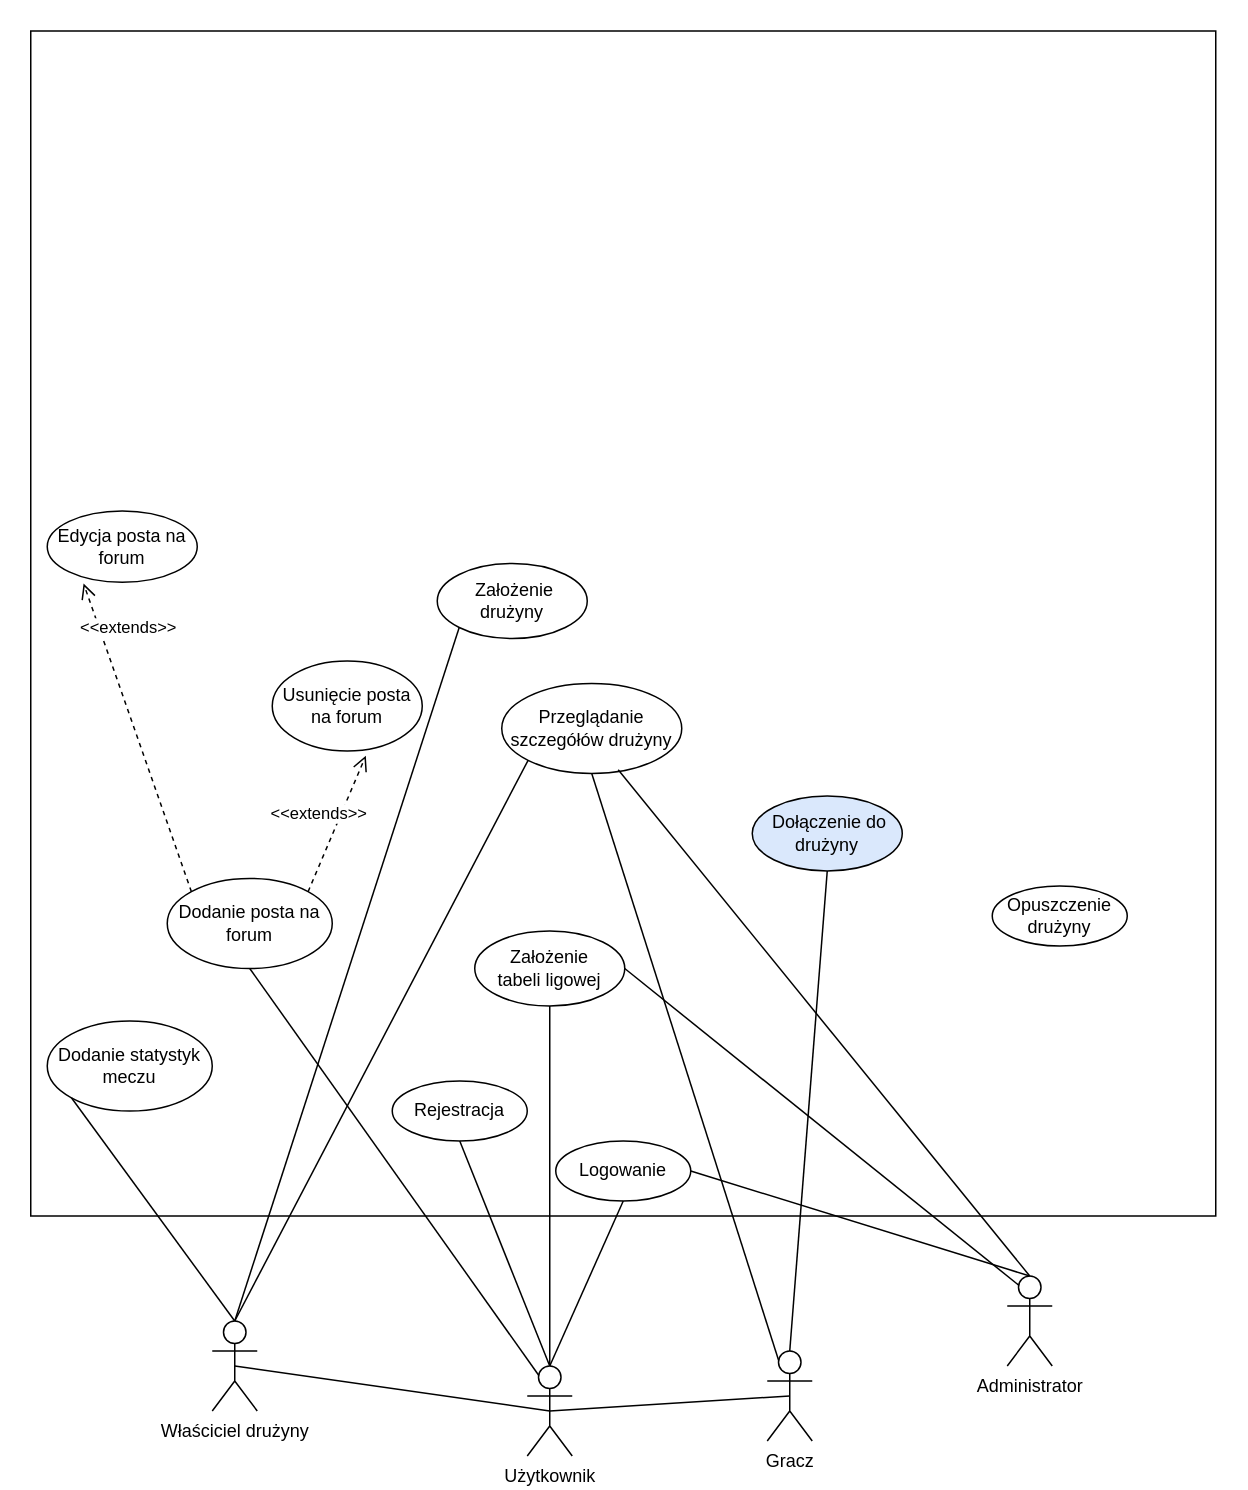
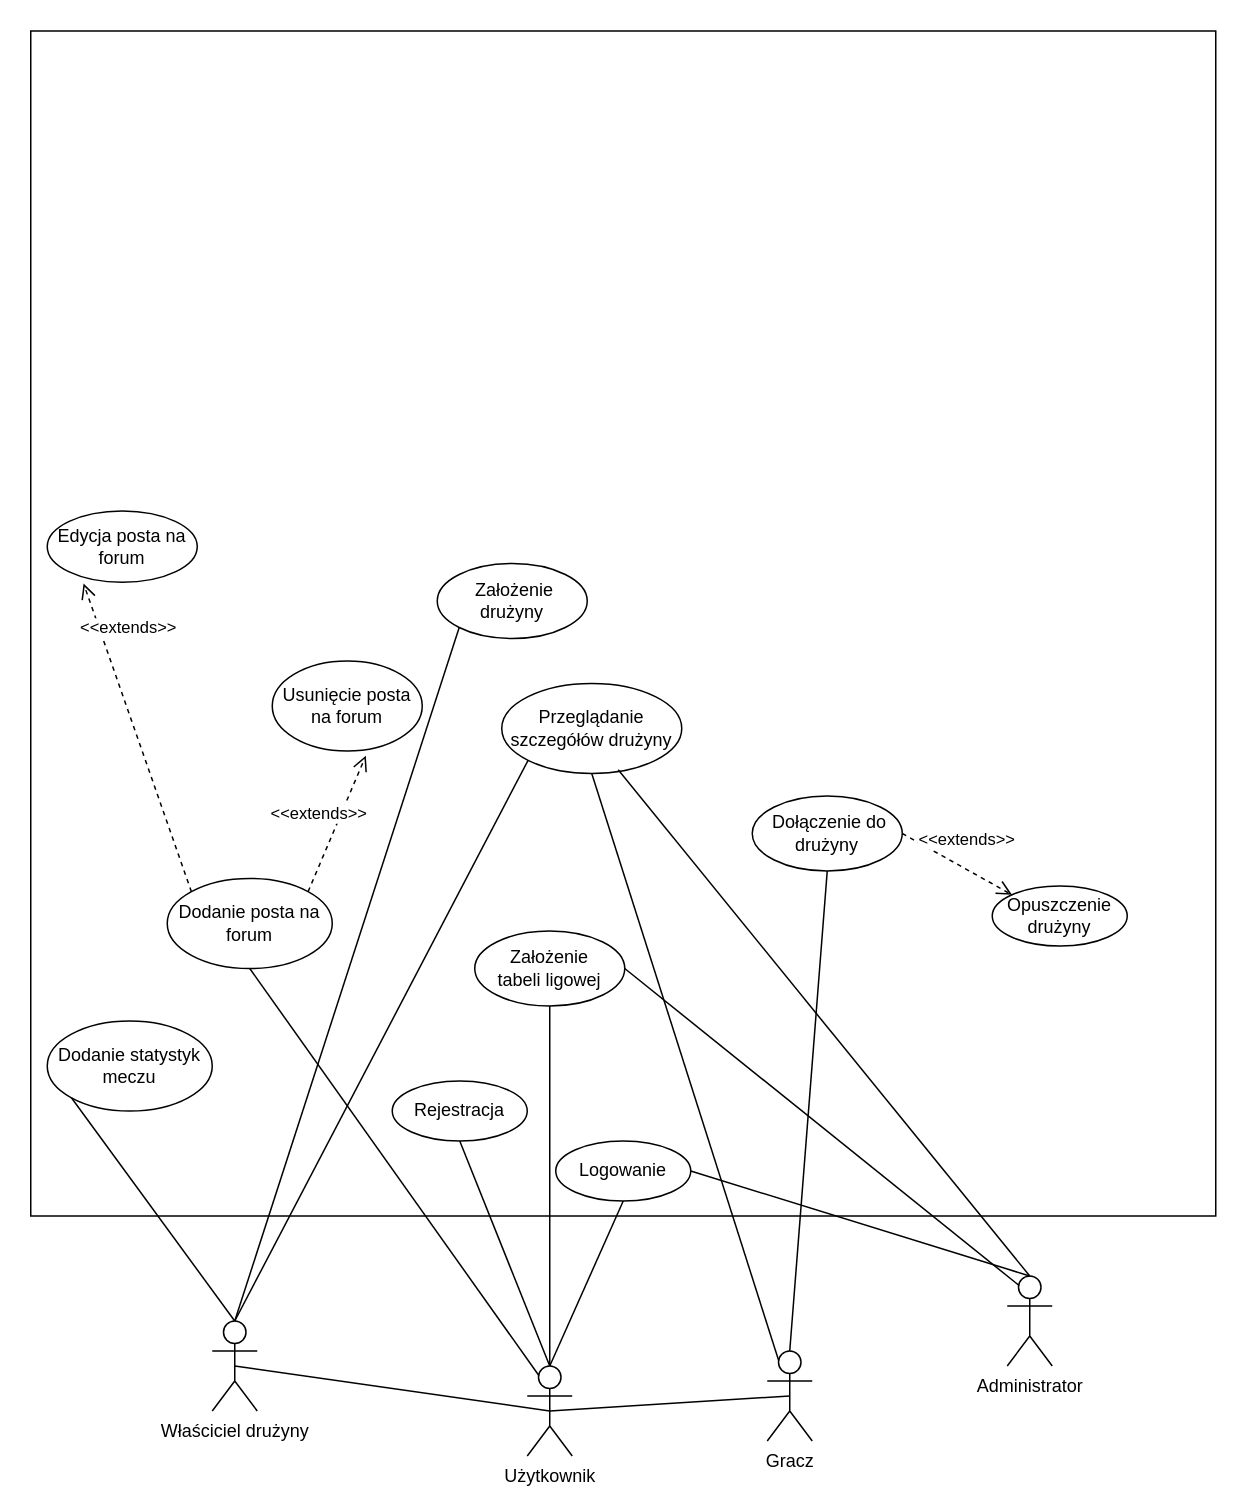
  <mxCell id="0" />
  <mxCell id="1" parent="0" />
  <mxCell id="2" value="Właściciel drużyny" style="shape=umlActor;verticalLabelPosition=bottom;verticalAlign=top;html=1;outlineConnect=0;" vertex="1" parent="1"><mxGeometry x="141" y="880" width="30" height="60" as="geometry" /></mxCell>
  <mxCell id="3" value="Użytkownik" style="shape=umlActor;verticalLabelPosition=bottom;verticalAlign=top;html=1;outlineConnect=0;" vertex="1" parent="1"><mxGeometry x="351" y="910" width="30" height="60" as="geometry" /></mxCell>
  <mxCell id="4" value="Administrator" style="shape=umlActor;verticalLabelPosition=bottom;verticalAlign=top;html=1;outlineConnect=0;" vertex="1" parent="1"><mxGeometry x="671" y="850" width="30" height="60" as="geometry" /></mxCell>
  <mxCell id="5" value="Gracz" style="shape=umlActor;verticalLabelPosition=bottom;verticalAlign=top;html=1;outlineConnect=0;" vertex="1" parent="1"><mxGeometry x="511" y="900" width="30" height="60" as="geometry" /></mxCell>
  <mxCell id="6" value="" style="whiteSpace=wrap;html=1;aspect=fixed;fillColor=none;" vertex="1" parent="1"><mxGeometry x="20" y="20" width="790" height="790" as="geometry" /></mxCell>
  <mxCell id="7" value="" style="endArrow=none;html=1;rounded=0;exitX=0.5;exitY=0.5;exitDx=0;exitDy=0;exitPerimeter=0;entryX=0.5;entryY=0.5;entryDx=0;entryDy=0;entryPerimeter=0;" edge="1" parent="1" source="3" target="5"><mxGeometry width="50" height="50" relative="1" as="geometry"><mxPoint x="291" y="640" as="sourcePoint" /><mxPoint x="391" y="630" as="targetPoint" /></mxGeometry></mxCell>
  <mxCell id="8" value="" style="endArrow=none;html=1;rounded=0;entryX=0.5;entryY=0.5;entryDx=0;entryDy=0;entryPerimeter=0;exitX=0.5;exitY=0.5;exitDx=0;exitDy=0;exitPerimeter=0;" edge="1" parent="1" source="3" target="2"><mxGeometry width="50" height="50" relative="1" as="geometry"><mxPoint x="371" y="650" as="sourcePoint" /><mxPoint x="41" y="600" as="targetPoint" /></mxGeometry></mxCell>
  <mxCell id="9" value="&amp;nbsp;Założenie drużyny" style="ellipse;whiteSpace=wrap;html=1;" vertex="1" parent="1"><mxGeometry x="291" y="375" width="100" height="50" as="geometry" /></mxCell>
- <mxCell id="10" value="&amp;nbsp;Dołączenie do drużyny" style="ellipse;whiteSpace=wrap;html=1;fillColor=#dae8fc;" vertex="1" parent="1"><mxGeometry x="501" y="530" width="100" height="50" as="geometry" /></mxCell>
+ <mxCell id="10" value="&amp;nbsp;Dołączenie do drużyny" style="ellipse;whiteSpace=wrap;html=1;" vertex="1" parent="1"><mxGeometry x="501" y="530" width="100" height="50" as="geometry" /></mxCell>
  <mxCell id="11" value="Rejestracja" style="ellipse;whiteSpace=wrap;html=1;" vertex="1" parent="1"><mxGeometry x="261" y="720" width="90" height="40" as="geometry" /></mxCell>
  <mxCell id="12" value="Logowanie" style="ellipse;whiteSpace=wrap;html=1;" vertex="1" parent="1"><mxGeometry x="370" y="760" width="90" height="40" as="geometry" /></mxCell>
  <mxCell id="13" value="&lt;div&gt;Opuszczenie&lt;/div&gt;&lt;div&gt;drużyny&lt;br&gt;&lt;/div&gt;" style="ellipse;whiteSpace=wrap;html=1;" vertex="1" parent="1"><mxGeometry x="661" y="590" width="90" height="40" as="geometry" /></mxCell>
  <mxCell id="14" value="Dodanie statystyk meczu" style="ellipse;whiteSpace=wrap;html=1;" vertex="1" parent="1"><mxGeometry x="31" y="680" width="110" height="60" as="geometry" /></mxCell>
  <mxCell id="15" value="&lt;div&gt;Założenie&lt;/div&gt;&lt;div&gt;tabeli ligowej&lt;br&gt;&lt;/div&gt;" style="ellipse;whiteSpace=wrap;html=1;" vertex="1" parent="1"><mxGeometry x="316" y="620" width="100" height="50" as="geometry" /></mxCell>
  <mxCell id="16" value="Przeglądanie szczegółów drużyny" style="ellipse;whiteSpace=wrap;html=1;" vertex="1" parent="1"><mxGeometry x="334" y="455" width="120" height="60" as="geometry" /></mxCell>
  <mxCell id="17" value="Dodanie posta na forum" style="ellipse;whiteSpace=wrap;html=1;" vertex="1" parent="1"><mxGeometry x="111" y="585" width="110" height="60" as="geometry" /></mxCell>
  <mxCell id="18" value="Usunięcie posta na forum" style="ellipse;whiteSpace=wrap;html=1;" vertex="1" parent="1"><mxGeometry x="181" y="440" width="100" height="60" as="geometry" /></mxCell>
  <mxCell id="19" value="Edycja posta na forum" style="ellipse;whiteSpace=wrap;html=1;" vertex="1" parent="1"><mxGeometry x="31" y="340" width="100" height="47.5" as="geometry" /></mxCell>
  <mxCell id="20" value="" style="endArrow=none;html=1;rounded=0;exitX=0.5;exitY=0;exitDx=0;exitDy=0;exitPerimeter=0;entryX=0.5;entryY=1;entryDx=0;entryDy=0;" edge="1" parent="1" source="5" target="10"><mxGeometry width="50" height="50" relative="1" as="geometry"><mxPoint x="391" y="380" as="sourcePoint" /><mxPoint x="441" y="330" as="targetPoint" /></mxGeometry></mxCell>
+ <mxCell id="21" value="&amp;lt;&amp;lt;extends&amp;gt;&amp;gt;" style="html=1;verticalAlign=bottom;endArrow=open;dashed=1;endSize=8;curved=0;rounded=0;exitX=1;exitY=0.5;exitDx=0;exitDy=0;entryX=0;entryY=0;entryDx=0;entryDy=0;" edge="1" parent="1" source="10" target="13"><mxGeometry x="0.039" y="10" relative="1" as="geometry"><mxPoint x="504" y="464.5" as="sourcePoint" /><mxPoint x="551" y="464.5" as="targetPoint" /><mxPoint as="offset" /></mxGeometry></mxCell>
  <mxCell id="22" value="&amp;lt;&amp;lt;extends&amp;gt;&amp;gt;" style="html=1;verticalAlign=bottom;endArrow=open;dashed=1;endSize=8;curved=0;rounded=0;exitX=0;exitY=0;exitDx=0;exitDy=0;entryX=0.242;entryY=1.018;entryDx=0;entryDy=0;entryPerimeter=0;" edge="1" parent="1" source="17" target="19"><mxGeometry x="0.57" y="-15" relative="1" as="geometry"><mxPoint x="451" y="350" as="sourcePoint" /><mxPoint x="371" y="350" as="targetPoint" /><mxPoint as="offset" /></mxGeometry></mxCell>
  <mxCell id="23" value="&amp;lt;&amp;lt;extends&amp;gt;&amp;gt;" style="html=1;verticalAlign=bottom;endArrow=open;dashed=1;endSize=8;curved=0;rounded=0;exitX=1;exitY=0;exitDx=0;exitDy=0;entryX=0.624;entryY=1.052;entryDx=0;entryDy=0;entryPerimeter=0;" edge="1" parent="1" source="17" target="18"><mxGeometry x="-0.143" y="10" relative="1" as="geometry"><mxPoint x="235" y="489" as="sourcePoint" /><mxPoint x="262" y="457" as="targetPoint" /><mxPoint as="offset" /></mxGeometry></mxCell>
  <mxCell id="24" value="" style="endArrow=none;html=1;rounded=0;entryX=0.25;entryY=0.1;entryDx=0;entryDy=0;entryPerimeter=0;exitX=0.5;exitY=1;exitDx=0;exitDy=0;" edge="1" parent="1" source="16" target="5"><mxGeometry width="50" height="50" relative="1" as="geometry"><mxPoint x="391" y="380" as="sourcePoint" /><mxPoint x="441" y="330" as="targetPoint" /></mxGeometry></mxCell>
  <mxCell id="25" value="" style="endArrow=none;html=1;rounded=0;exitX=0.5;exitY=0;exitDx=0;exitDy=0;exitPerimeter=0;entryX=0;entryY=1;entryDx=0;entryDy=0;" edge="1" parent="1" source="2" target="16"><mxGeometry width="50" height="50" relative="1" as="geometry"><mxPoint x="471" y="610" as="sourcePoint" /><mxPoint x="521" y="560" as="targetPoint" /></mxGeometry></mxCell>
  <mxCell id="26" value="" style="endArrow=none;html=1;rounded=0;exitX=0.5;exitY=0;exitDx=0;exitDy=0;exitPerimeter=0;entryX=0.5;entryY=1;entryDx=0;entryDy=0;" edge="1" parent="1" source="3" target="11"><mxGeometry width="50" height="50" relative="1" as="geometry"><mxPoint x="471" y="540" as="sourcePoint" /><mxPoint x="521" y="490" as="targetPoint" /></mxGeometry></mxCell>
  <mxCell id="27" value="" style="endArrow=none;html=1;rounded=0;exitX=0.5;exitY=0;exitDx=0;exitDy=0;exitPerimeter=0;entryX=0.5;entryY=1;entryDx=0;entryDy=0;" edge="1" parent="1" source="3" target="12"><mxGeometry width="50" height="50" relative="1" as="geometry"><mxPoint x="471" y="540" as="sourcePoint" /><mxPoint x="521" y="490" as="targetPoint" /></mxGeometry></mxCell>
  <mxCell id="28" value="" style="endArrow=none;html=1;rounded=0;exitX=0.5;exitY=0;exitDx=0;exitDy=0;exitPerimeter=0;entryX=1;entryY=0.5;entryDx=0;entryDy=0;" edge="1" parent="1" source="4" target="12"><mxGeometry width="50" height="50" relative="1" as="geometry"><mxPoint x="471" y="640" as="sourcePoint" /><mxPoint x="521" y="590" as="targetPoint" /></mxGeometry></mxCell>
  <mxCell id="29" value="" style="endArrow=none;html=1;rounded=0;exitX=0.5;exitY=0;exitDx=0;exitDy=0;exitPerimeter=0;entryX=0.647;entryY=0.959;entryDx=0;entryDy=0;entryPerimeter=0;" edge="1" parent="1" source="4" target="16"><mxGeometry width="50" height="50" relative="1" as="geometry"><mxPoint x="471" y="640" as="sourcePoint" /><mxPoint x="521" y="590" as="targetPoint" /></mxGeometry></mxCell>
  <mxCell id="30" value="" style="endArrow=none;html=1;rounded=0;exitX=0.5;exitY=0;exitDx=0;exitDy=0;exitPerimeter=0;entryX=0;entryY=1;entryDx=0;entryDy=0;" edge="1" parent="1" source="2" target="14"><mxGeometry width="50" height="50" relative="1" as="geometry"><mxPoint x="471" y="540" as="sourcePoint" /><mxPoint x="521" y="490" as="targetPoint" /></mxGeometry></mxCell>
  <mxCell id="31" value="" style="endArrow=none;html=1;rounded=0;entryX=0;entryY=1;entryDx=0;entryDy=0;exitX=0.5;exitY=0;exitDx=0;exitDy=0;exitPerimeter=0;" edge="1" parent="1" source="2" target="9"><mxGeometry width="50" height="50" relative="1" as="geometry"><mxPoint x="216" y="650" as="sourcePoint" /><mxPoint x="266" y="600" as="targetPoint" /></mxGeometry></mxCell>
  <mxCell id="32" value="" style="endArrow=none;html=1;rounded=0;exitX=0.5;exitY=0;exitDx=0;exitDy=0;exitPerimeter=0;" edge="1" parent="1" source="3" target="15"><mxGeometry width="50" height="50" relative="1" as="geometry"><mxPoint x="471" y="610" as="sourcePoint" /><mxPoint x="521" y="560" as="targetPoint" /></mxGeometry></mxCell>
  <mxCell id="33" value="" style="endArrow=none;html=1;rounded=0;exitX=0.25;exitY=0.1;exitDx=0;exitDy=0;exitPerimeter=0;entryX=0.5;entryY=1;entryDx=0;entryDy=0;" edge="1" parent="1" source="3" target="17"><mxGeometry width="50" height="50" relative="1" as="geometry"><mxPoint x="651" y="650" as="sourcePoint" /><mxPoint x="701" y="600" as="targetPoint" /></mxGeometry></mxCell>
  <mxCell id="34" value="" style="endArrow=none;html=1;rounded=0;entryX=0.25;entryY=0.1;entryDx=0;entryDy=0;entryPerimeter=0;exitX=1;exitY=0.5;exitDx=0;exitDy=0;" edge="1" parent="1" source="15" target="4"><mxGeometry width="50" height="50" relative="1" as="geometry"><mxPoint x="671" y="920" as="sourcePoint" /><mxPoint x="721" y="870" as="targetPoint" /></mxGeometry></mxCell>
